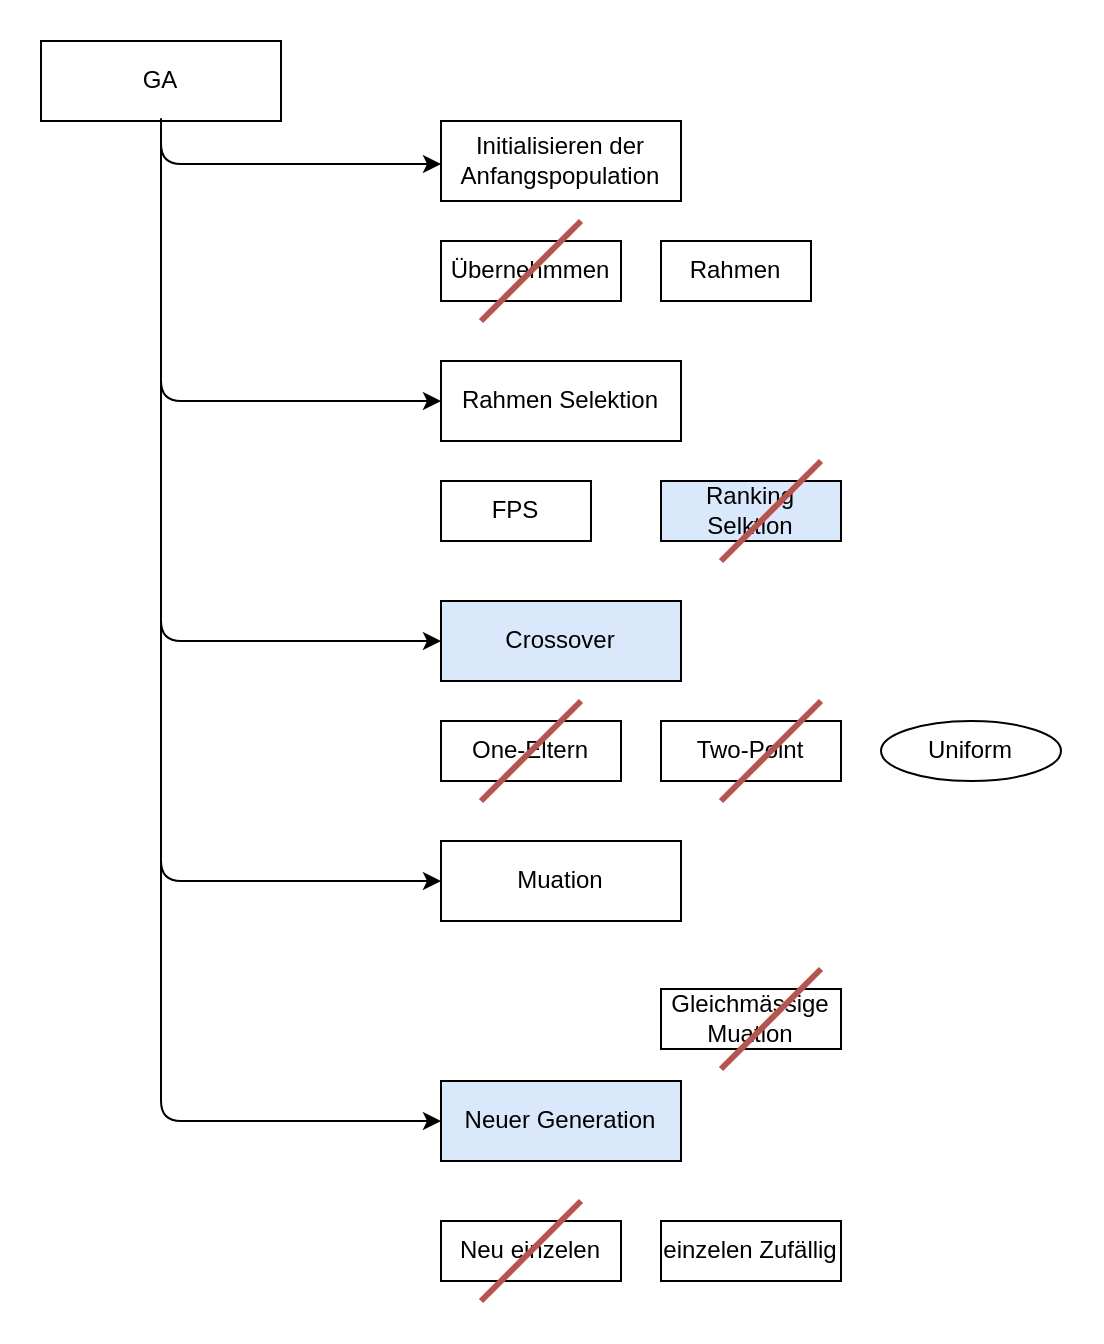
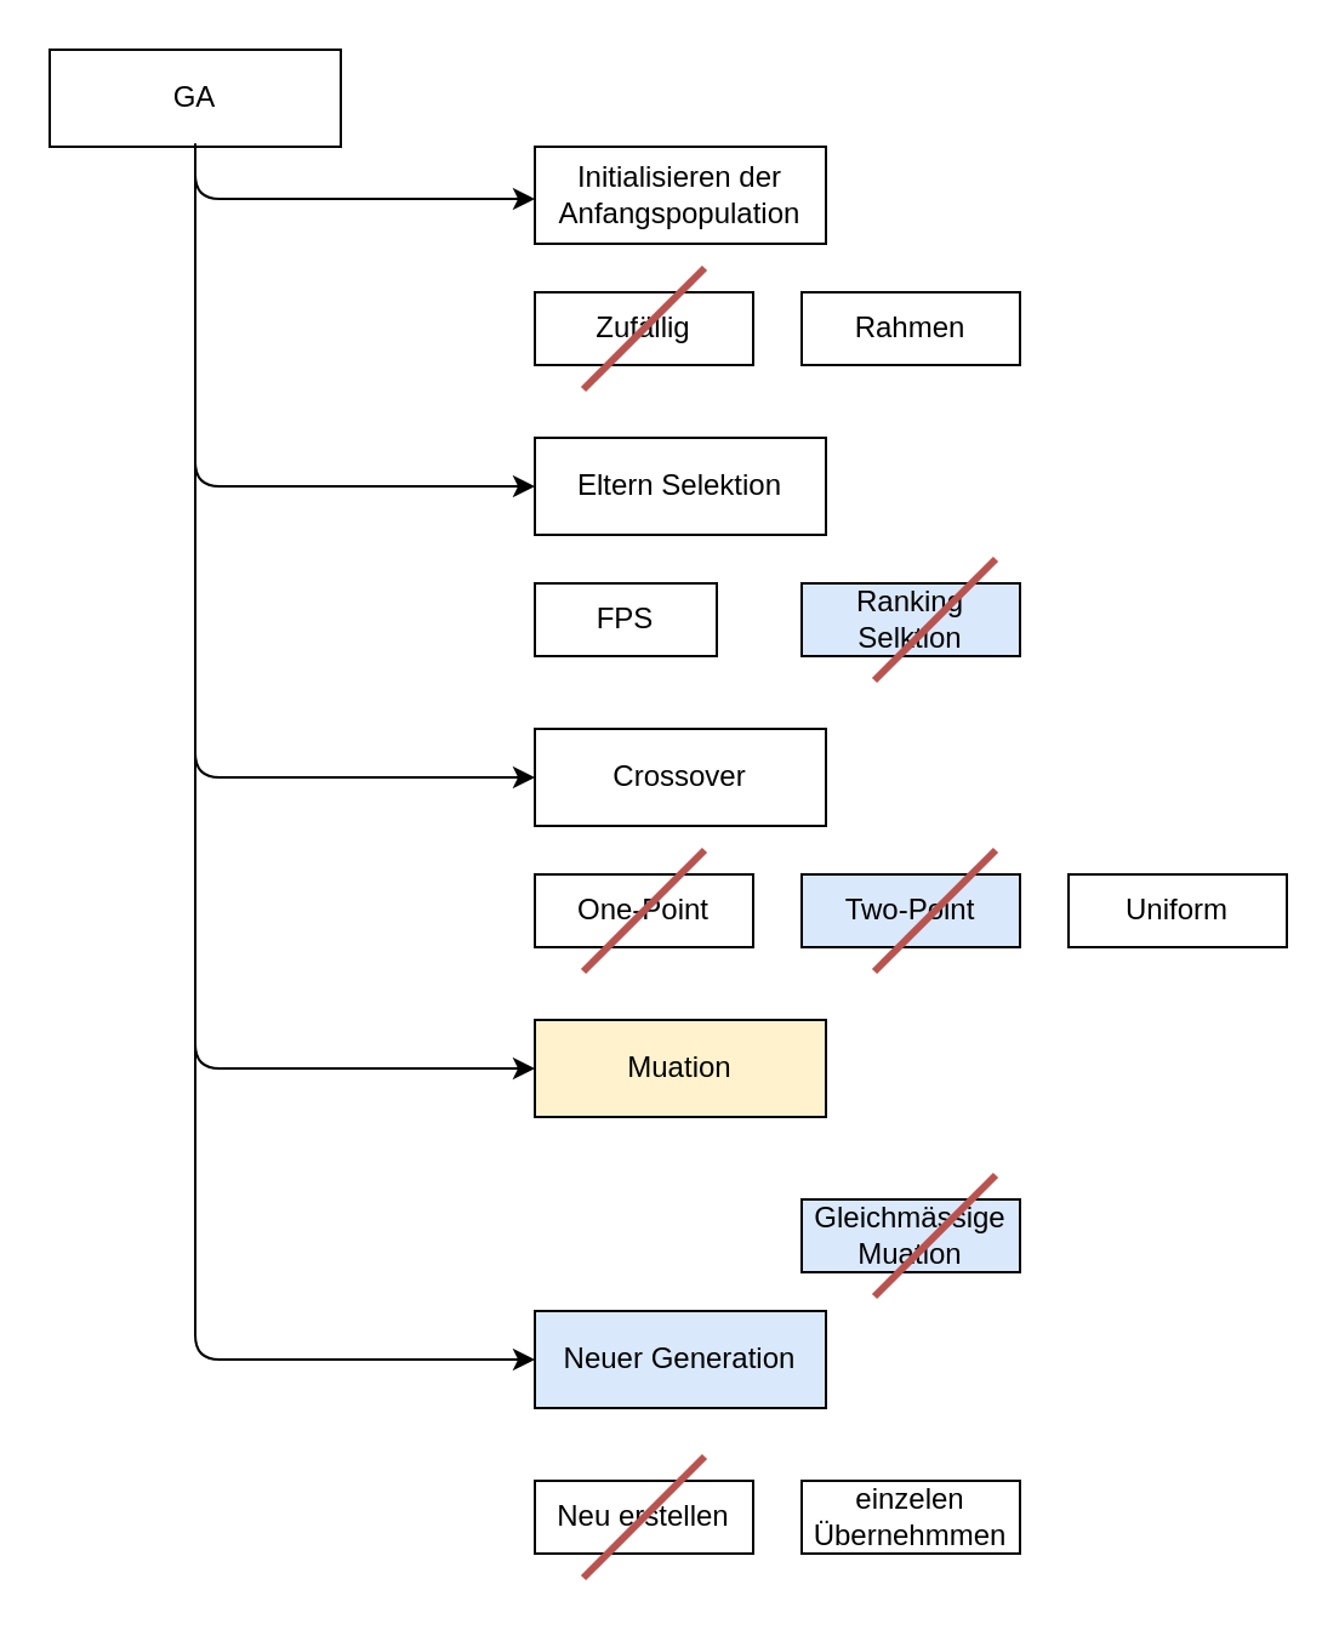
  <mxCell id="0" />
  <mxCell id="1" parent="0" />
- <mxCell id="2" value="Rahmen Selektion" style="rounded=0;whiteSpace=wrap;html=1;" vertex="1" parent="1"><mxGeometry x="220" y="180" width="120" height="40" as="geometry" /></mxCell>
+ <mxCell id="2" value="Eltern Selektion" style="rounded=0;whiteSpace=wrap;html=1;" vertex="1" parent="1"><mxGeometry x="220" y="180" width="120" height="40" as="geometry" /></mxCell>
  <mxCell id="3" value="&lt;div&gt;GA&lt;/div&gt;" style="rounded=0;whiteSpace=wrap;html=1;" vertex="1" parent="1"><mxGeometry x="20" y="20" width="120" height="40" as="geometry" /></mxCell>
- <mxCell id="4" value="&lt;div&gt;Muation&lt;/div&gt;" style="rounded=0;whiteSpace=wrap;html=1;" vertex="1" parent="1"><mxGeometry x="220" y="420" width="120" height="40" as="geometry" /></mxCell>
- <mxCell id="5" value="&lt;div&gt;Crossover&lt;/div&gt;" style="rounded=0;whiteSpace=wrap;html=1;fillColor=#dae8fc;" vertex="1" parent="1"><mxGeometry x="220" y="300" width="120" height="40" as="geometry" /></mxCell>
+ <mxCell id="4" value="&lt;div&gt;Muation&lt;/div&gt;" style="rounded=0;whiteSpace=wrap;html=1;fillColor=#fff2cc;" vertex="1" parent="1"><mxGeometry x="220" y="420" width="120" height="40" as="geometry" /></mxCell>
+ <mxCell id="5" value="&lt;div&gt;Crossover&lt;/div&gt;" style="rounded=0;whiteSpace=wrap;html=1;" vertex="1" parent="1"><mxGeometry x="220" y="300" width="120" height="40" as="geometry" /></mxCell>
  <mxCell id="6" value="Initialisieren der Anfangspopulation" style="rounded=0;whiteSpace=wrap;html=1;" vertex="1" parent="1"><mxGeometry x="220" y="60" width="120" height="40" as="geometry" /></mxCell>
  <mxCell id="7" value="Neuer Generation" style="rounded=0;whiteSpace=wrap;html=1;fillColor=#dae8fc;" vertex="1" parent="1"><mxGeometry x="220" y="540" width="120" height="40" as="geometry" /></mxCell>
- <mxCell id="8" value="Rahmen" style="rounded=0;whiteSpace=wrap;html=1;" vertex="1" parent="1"><mxGeometry x="330" y="120" width="75" height="30" as="geometry" /></mxCell>
- <mxCell id="9" value="&lt;div&gt;Übernehmmen&lt;/div&gt;" style="rounded=0;whiteSpace=wrap;html=1;" vertex="1" parent="1"><mxGeometry x="220" y="120" width="90" height="30" as="geometry" /></mxCell>
+ <mxCell id="8" value="Rahmen" style="rounded=0;whiteSpace=wrap;html=1;" vertex="1" parent="1"><mxGeometry x="330" y="120" width="90" height="30" as="geometry" /></mxCell>
+ <mxCell id="9" value="&lt;div&gt;Zufällig&lt;/div&gt;" style="rounded=0;whiteSpace=wrap;html=1;" vertex="1" parent="1"><mxGeometry x="220" y="120" width="90" height="30" as="geometry" /></mxCell>
  <mxCell id="10" value="FPS" style="rounded=0;whiteSpace=wrap;html=1;" vertex="1" parent="1"><mxGeometry x="220" y="240" width="75" height="30" as="geometry" /></mxCell>
  <mxCell id="11" value="Ranking Selktion" style="rounded=0;whiteSpace=wrap;html=1;fillColor=#dae8fc;" vertex="1" parent="1"><mxGeometry x="330" y="240" width="90" height="30" as="geometry" /></mxCell>
- <mxCell id="12" value="One-Eltern" style="rounded=0;whiteSpace=wrap;html=1;" vertex="1" parent="1"><mxGeometry x="220" y="360" width="90" height="30" as="geometry" /></mxCell>
- <mxCell id="13" value="Two-Point" style="rounded=0;whiteSpace=wrap;html=1;" vertex="1" parent="1"><mxGeometry x="330" y="360" width="90" height="30" as="geometry" /></mxCell>
- <mxCell id="14" value="Uniform" style="ellipse;whiteSpace=wrap;html=1;" vertex="1" parent="1"><mxGeometry x="440" y="360" width="90" height="30" as="geometry" /></mxCell>
- <mxCell id="15" value="Gleichmässige Muation" style="rounded=0;whiteSpace=wrap;html=1;" vertex="1" parent="1"><mxGeometry x="330" y="494" width="90" height="30" as="geometry" /></mxCell>
- <mxCell id="16" value="einzelen Zufällig" style="rounded=0;whiteSpace=wrap;html=1;" vertex="1" parent="1"><mxGeometry x="330" y="610" width="90" height="30" as="geometry" /></mxCell>
- <mxCell id="17" value="Neu einzelen" style="rounded=0;whiteSpace=wrap;html=1;" vertex="1" parent="1"><mxGeometry x="220" y="610" width="90" height="30" as="geometry" /></mxCell>
+ <mxCell id="12" value="One-Point" style="rounded=0;whiteSpace=wrap;html=1;" vertex="1" parent="1"><mxGeometry x="220" y="360" width="90" height="30" as="geometry" /></mxCell>
+ <mxCell id="13" value="Two-Point" style="rounded=0;whiteSpace=wrap;html=1;fillColor=#dae8fc;" vertex="1" parent="1"><mxGeometry x="330" y="360" width="90" height="30" as="geometry" /></mxCell>
+ <mxCell id="14" value="Uniform" style="rounded=0;whiteSpace=wrap;html=1;" vertex="1" parent="1"><mxGeometry x="440" y="360" width="90" height="30" as="geometry" /></mxCell>
+ <mxCell id="15" value="Gleichmässige Muation" style="rounded=0;whiteSpace=wrap;html=1;fillColor=#dae8fc;" vertex="1" parent="1"><mxGeometry x="330" y="494" width="90" height="30" as="geometry" /></mxCell>
+ <mxCell id="16" value="einzelen Übernehmmen" style="rounded=0;whiteSpace=wrap;html=1;" vertex="1" parent="1"><mxGeometry x="330" y="610" width="90" height="30" as="geometry" /></mxCell>
+ <mxCell id="17" value="Neu erstellen" style="rounded=0;whiteSpace=wrap;html=1;" vertex="1" parent="1"><mxGeometry x="220" y="610" width="90" height="30" as="geometry" /></mxCell>
  <mxCell id="18" value="" style="endArrow=classic;html=1;entryX=0;entryY=0.5;entryDx=0;entryDy=0;" edge="1" parent="1" target="5"><mxGeometry width="50" height="50" relative="1" as="geometry"><mxPoint x="80" y="60" as="sourcePoint" /><mxPoint x="150" y="230" as="targetPoint" /><Array as="points"><mxPoint x="80" y="320" /></Array></mxGeometry></mxCell>
  <mxCell id="19" value="" style="endArrow=classic;html=1;entryX=0;entryY=0.5;entryDx=0;entryDy=0;" edge="1" parent="1" target="2"><mxGeometry width="50" height="50" relative="1" as="geometry"><mxPoint x="80" y="58.621" as="sourcePoint" /><mxPoint x="70" y="660" as="targetPoint" /><Array as="points"><mxPoint x="80" y="200" /></Array></mxGeometry></mxCell>
  <mxCell id="20" value="" style="endArrow=classic;html=1;entryX=0;entryY=0.5;entryDx=0;entryDy=0;" edge="1" parent="1"><mxGeometry width="50" height="50" relative="1" as="geometry"><mxPoint x="80" y="60" as="sourcePoint" /><mxPoint x="220" y="81.5" as="targetPoint" /><Array as="points"><mxPoint x="80" y="81.5" /></Array></mxGeometry></mxCell>
  <mxCell id="21" value="" style="endArrow=classic;html=1;entryX=0;entryY=0.5;entryDx=0;entryDy=0;" edge="1" parent="1"><mxGeometry width="50" height="50" relative="1" as="geometry"><mxPoint x="80" y="60" as="sourcePoint" /><mxPoint x="220" y="440" as="targetPoint" /><Array as="points"><mxPoint x="80" y="440" /></Array></mxGeometry></mxCell>
  <mxCell id="22" value="" style="endArrow=classic;html=1;entryX=0;entryY=0.5;entryDx=0;entryDy=0;exitX=0.5;exitY=1;exitDx=0;exitDy=0;" edge="1" parent="1" source="3"><mxGeometry width="50" height="50" relative="1" as="geometry"><mxPoint x="80" y="180" as="sourcePoint" /><mxPoint x="220" y="560" as="targetPoint" /><Array as="points"><mxPoint x="80" y="560" /></Array></mxGeometry></mxCell>
  <mxCell id="23" value="" style="endArrow=none;html=1;strokeWidth=3;fillColor=#f8cecc;strokeColor=#b85450;" edge="1" parent="1"><mxGeometry width="50" height="50" relative="1" as="geometry"><mxPoint x="240" y="160" as="sourcePoint" /><mxPoint x="290" y="110" as="targetPoint" /></mxGeometry></mxCell>
  <mxCell id="24" value="" style="endArrow=none;html=1;strokeWidth=3;fillColor=#f8cecc;strokeColor=#b85450;" edge="1" parent="1"><mxGeometry width="50" height="50" relative="1" as="geometry"><mxPoint x="360" y="280" as="sourcePoint" /><mxPoint x="410" y="230" as="targetPoint" /></mxGeometry></mxCell>
  <mxCell id="25" value="" style="endArrow=none;html=1;strokeWidth=3;fillColor=#f8cecc;strokeColor=#b85450;" edge="1" parent="1"><mxGeometry width="50" height="50" relative="1" as="geometry"><mxPoint x="240" y="400" as="sourcePoint" /><mxPoint x="290" y="350" as="targetPoint" /></mxGeometry></mxCell>
  <mxCell id="26" value="" style="endArrow=none;html=1;strokeWidth=3;fillColor=#f8cecc;strokeColor=#b85450;" edge="1" parent="1"><mxGeometry width="50" height="50" relative="1" as="geometry"><mxPoint x="360" y="400" as="sourcePoint" /><mxPoint x="410" y="350" as="targetPoint" /></mxGeometry></mxCell>
  <mxCell id="27" value="" style="endArrow=none;html=1;strokeWidth=3;fillColor=#f8cecc;strokeColor=#b85450;" edge="1" parent="1"><mxGeometry width="50" height="50" relative="1" as="geometry"><mxPoint x="240" y="650" as="sourcePoint" /><mxPoint x="290" y="600" as="targetPoint" /></mxGeometry></mxCell>
  <mxCell id="28" value="" style="endArrow=none;html=1;strokeWidth=3;fillColor=#f8cecc;strokeColor=#b85450;" edge="1" parent="1"><mxGeometry width="50" height="50" relative="1" as="geometry"><mxPoint x="360" y="534" as="sourcePoint" /><mxPoint x="410" y="484" as="targetPoint" /></mxGeometry></mxCell>
